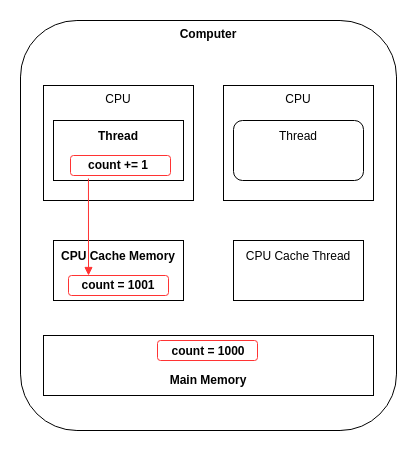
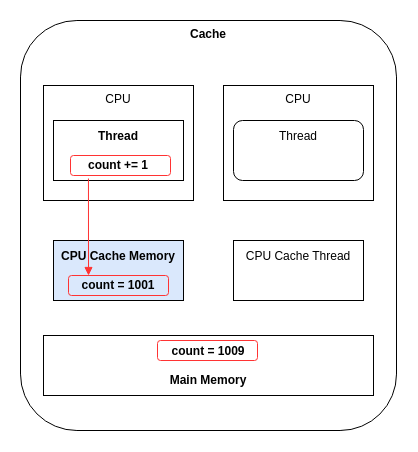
  <mxCell id="0" />
  <mxCell id="1" parent="0" />
- <mxCell id="2" value="Computer" style="rounded=1;whiteSpace=wrap;html=1;fontStyle=1;verticalAlign=top;" vertex="1" parent="1"><mxGeometry x="20" y="20" width="376" height="410" as="geometry" /></mxCell>
+ <mxCell id="2" value="Cache" style="rounded=1;whiteSpace=wrap;html=1;fontStyle=1;verticalAlign=top;" vertex="1" parent="1"><mxGeometry x="20" y="20" width="376" height="410" as="geometry" /></mxCell>
  <mxCell id="3" value="CPU" style="rounded=0;whiteSpace=wrap;html=1;verticalAlign=top;" vertex="1" parent="1"><mxGeometry x="43" y="85" width="150" height="115" as="geometry" /></mxCell>
- <mxCell id="4" value="&lt;div&gt;&lt;span&gt;count = 1000&lt;/span&gt;&lt;/div&gt;&lt;div&gt;&lt;br&gt;&lt;/div&gt;Main Memory" style="rounded=0;whiteSpace=wrap;html=1;fontStyle=1" vertex="1" parent="1"><mxGeometry x="43" y="335" width="330" height="60" as="geometry" /></mxCell>
- <mxCell id="5" value="CPU Cache Memory&lt;div&gt;&lt;br&gt;&lt;/div&gt;&lt;div&gt;&lt;span&gt;count = 1001&lt;/span&gt;&lt;/div&gt;" style="rounded=0;whiteSpace=wrap;html=1;fontStyle=1" vertex="1" parent="1"><mxGeometry x="53" y="240" width="130" height="60" as="geometry" /></mxCell>
+ <mxCell id="4" value="&lt;div&gt;&lt;span&gt;count = 1009&lt;/span&gt;&lt;/div&gt;&lt;div&gt;&lt;br&gt;&lt;/div&gt;Main Memory" style="rounded=0;whiteSpace=wrap;html=1;fontStyle=1" vertex="1" parent="1"><mxGeometry x="43" y="335" width="330" height="60" as="geometry" /></mxCell>
+ <mxCell id="5" value="CPU Cache Memory&lt;div&gt;&lt;br&gt;&lt;/div&gt;&lt;div&gt;&lt;span&gt;count = 1001&lt;/span&gt;&lt;/div&gt;" style="rounded=0;whiteSpace=wrap;html=1;fontStyle=1;fillColor=#dae8fc;" vertex="1" parent="1"><mxGeometry x="53" y="240" width="130" height="60" as="geometry" /></mxCell>
  <mxCell id="6" value="Thread&lt;div&gt;&lt;br&gt;&lt;/div&gt;&lt;div&gt;&lt;span&gt;count += 1&lt;/span&gt;&lt;/div&gt;" style="rounded=0;whiteSpace=wrap;html=1;fontStyle=1" vertex="1" parent="1"><mxGeometry x="53" y="120" width="130" height="60" as="geometry" /></mxCell>
  <mxCell id="7" value="CPU" style="rounded=0;whiteSpace=wrap;html=1;verticalAlign=top;" vertex="1" parent="1"><mxGeometry x="223" y="85" width="150" height="115" as="geometry" /></mxCell>
  <mxCell id="8" value="CPU Cache Thread&lt;div&gt;&lt;br&gt;&lt;/div&gt;&lt;div&gt;&lt;br&gt;&lt;/div&gt;" style="rounded=0;whiteSpace=wrap;html=1;" vertex="1" parent="1"><mxGeometry x="233" y="240" width="130" height="60" as="geometry" /></mxCell>
  <mxCell id="9" value="Thread&lt;div&gt;&lt;br&gt;&lt;/div&gt;&lt;div&gt;&lt;br&gt;&lt;/div&gt;" style="whiteSpace=wrap;html=1;rounded=1;" vertex="1" parent="1"><mxGeometry x="233" y="120" width="130" height="60" as="geometry" /></mxCell>
  <mxCell id="10" value="" style="rounded=1;whiteSpace=wrap;html=1;strokeColor=#FF3333;fillColor=none;" vertex="1" parent="1"><mxGeometry x="157" y="340" width="100" height="20" as="geometry" /></mxCell>
  <mxCell id="11" value="" style="rounded=1;whiteSpace=wrap;html=1;strokeColor=#FF3333;fillColor=none;" vertex="1" parent="1"><mxGeometry x="68" y="275" width="100" height="20" as="geometry" /></mxCell>
  <mxCell id="12" value="" style="rounded=1;whiteSpace=wrap;html=1;strokeColor=#FF3333;fillColor=none;" vertex="1" parent="1"><mxGeometry x="70" y="155" width="100" height="20" as="geometry" /></mxCell>
  <mxCell id="13" style="edgeStyle=orthogonalEdgeStyle;rounded=0;orthogonalLoop=1;jettySize=auto;html=1;exitX=0.75;exitY=0;exitDx=0;exitDy=0;entryX=0.692;entryY=0.967;entryDx=0;entryDy=0;entryPerimeter=0;endArrow=none;endFill=1;strokeColor=#FF3333;startArrow=block;startFill=1;" edge="1" parent="1"><mxGeometry relative="1" as="geometry"><mxPoint x="88" y="275" as="sourcePoint" /><mxPoint x="87.96" y="178.02" as="targetPoint" /></mxGeometry></mxCell>
